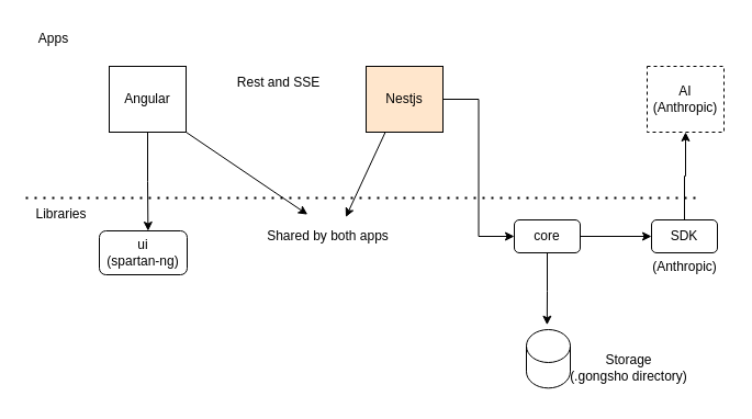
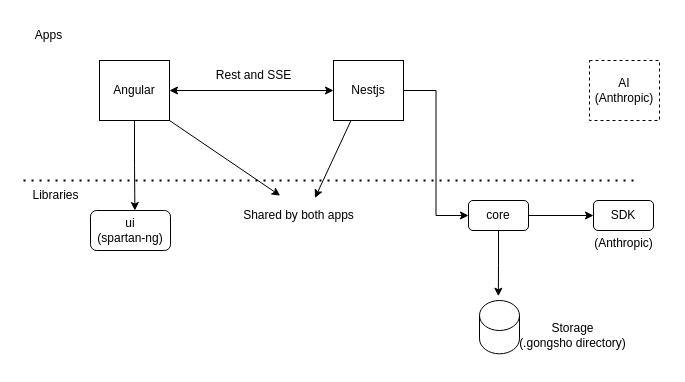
  <mxCell id="0" />
  <mxCell id="1" parent="0" />
  <mxCell id="2" style="edgeStyle=orthogonalEdgeStyle;rounded=0;orthogonalLoop=1;jettySize=auto;html=1;entryX=0;entryY=0.5;entryDx=0;entryDy=0;" edge="1" parent="1" source="3" target="12"><mxGeometry relative="1" as="geometry" /></mxCell>
- <mxCell id="3" value="Nestjs" style="rounded=0;whiteSpace=wrap;html=1;fillColor=#ffe6cc;" vertex="1" parent="1"><mxGeometry x="333" y="60" width="70" height="60" as="geometry" /></mxCell>
+ <mxCell id="3" value="Nestjs" style="rounded=0;whiteSpace=wrap;html=1;" vertex="1" parent="1"><mxGeometry x="333" y="60" width="70" height="60" as="geometry" /></mxCell>
+ <mxCell id="4" style="edgeStyle=orthogonalEdgeStyle;rounded=0;orthogonalLoop=1;jettySize=auto;html=1;entryX=0;entryY=0.5;entryDx=0;entryDy=0;startArrow=classic;startFill=1;" edge="1" parent="1" source="5" target="3"><mxGeometry relative="1" as="geometry" /></mxCell>
  <mxCell id="5" value="Angular" style="rounded=0;whiteSpace=wrap;html=1;" vertex="1" parent="1"><mxGeometry x="99" y="60" width="70" height="60" as="geometry" /></mxCell>
  <mxCell id="6" value="AI&lt;br&gt;(Anthropic)" style="rounded=0;whiteSpace=wrap;html=1;dashed=1;" vertex="1" parent="1"><mxGeometry x="589" y="60" width="70" height="60" as="geometry" /></mxCell>
  <mxCell id="7" value="Storage&lt;br&gt;(.gongsho&amp;nbsp;&lt;span style=&quot;background-color: transparent; color: light-dark(rgb(0, 0, 0), rgb(255, 255, 255));&quot;&gt;directory)&lt;/span&gt;" style="text;html=1;align=center;verticalAlign=middle;whiteSpace=wrap;rounded=0;" vertex="1" parent="1"><mxGeometry x="513" y="310" width="118.75" height="50" as="geometry" /></mxCell>
  <mxCell id="8" value="" style="endArrow=none;dashed=1;html=1;dashPattern=1 3;strokeWidth=2;rounded=0;" edge="1" parent="1"><mxGeometry width="50" height="50" relative="1" as="geometry"><mxPoint x="23" y="180" as="sourcePoint" /><mxPoint x="633" y="180" as="targetPoint" /></mxGeometry></mxCell>
  <mxCell id="9" value="Libraries" style="text;html=1;align=center;verticalAlign=middle;resizable=0;points=[];autosize=1;strokeColor=none;fillColor=none;" vertex="1" parent="1"><mxGeometry x="20" y="180" width="70" height="30" as="geometry" /></mxCell>
  <mxCell id="10" value="Shared by both apps" style="text;html=1;align=center;verticalAlign=middle;resizable=0;points=[];autosize=1;strokeColor=none;fillColor=none;" vertex="1" parent="1"><mxGeometry x="233" y="200" width="130" height="30" as="geometry" /></mxCell>
  <mxCell id="11" style="edgeStyle=orthogonalEdgeStyle;rounded=0;orthogonalLoop=1;jettySize=auto;html=1;entryX=0;entryY=0.5;entryDx=0;entryDy=0;" edge="1" parent="1" source="12" target="15"><mxGeometry relative="1" as="geometry"><mxPoint x="573" y="210" as="targetPoint" /></mxGeometry></mxCell>
  <mxCell id="12" value="core" style="rounded=1;whiteSpace=wrap;html=1;" vertex="1" parent="1"><mxGeometry x="468" y="200" width="60" height="30" as="geometry" /></mxCell>
  <mxCell id="13" style="edgeStyle=orthogonalEdgeStyle;rounded=0;orthogonalLoop=1;jettySize=auto;html=1;entryX=0.471;entryY=-0.08;entryDx=0;entryDy=0;entryPerimeter=0;" edge="1" parent="1" source="12" target="16"><mxGeometry relative="1" as="geometry"><mxPoint x="498" y="297.5" as="targetPoint" /></mxGeometry></mxCell>
- <mxCell id="14" style="edgeStyle=orthogonalEdgeStyle;rounded=0;orthogonalLoop=1;jettySize=auto;html=1;entryX=0.5;entryY=1;entryDx=0;entryDy=0;" edge="1" parent="1" source="15" target="6"><mxGeometry relative="1" as="geometry" /></mxCell>
  <mxCell id="15" value="SDK" style="rounded=1;whiteSpace=wrap;html=1;" vertex="1" parent="1"><mxGeometry x="593" y="200" width="60" height="30" as="geometry" /></mxCell>
  <mxCell id="16" value="" style="shape=cylinder3;whiteSpace=wrap;html=1;boundedLbl=1;backgroundOutline=1;size=15;" vertex="1" parent="1"><mxGeometry x="479" y="300" width="40" height="53.33" as="geometry" /></mxCell>
  <mxCell id="17" value="Apps" style="text;html=1;align=center;verticalAlign=middle;resizable=0;points=[];autosize=1;strokeColor=none;fillColor=none;" vertex="1" parent="1"><mxGeometry x="23" y="20" width="50" height="30" as="geometry" /></mxCell>
  <mxCell id="18" value="(Anthropic)" style="text;html=1;align=center;verticalAlign=middle;resizable=0;points=[];autosize=1;strokeColor=none;fillColor=none;" vertex="1" parent="1"><mxGeometry x="583" y="228" width="80" height="30" as="geometry" /></mxCell>
  <mxCell id="19" value="ui&lt;br&gt;(spartan-ng)" style="rounded=1;whiteSpace=wrap;html=1;" vertex="1" parent="1"><mxGeometry x="90" y="210" width="80" height="40" as="geometry" /></mxCell>
  <mxCell id="20" style="edgeStyle=orthogonalEdgeStyle;rounded=0;orthogonalLoop=1;jettySize=auto;html=1;entryX=0.555;entryY=0;entryDx=0;entryDy=0;entryPerimeter=0;" edge="1" parent="1" source="5" target="19"><mxGeometry relative="1" as="geometry" /></mxCell>
  <mxCell id="21" value="Rest and SSE" style="text;html=1;align=center;verticalAlign=middle;resizable=0;points=[];autosize=1;strokeColor=none;fillColor=none;" vertex="1" parent="1"><mxGeometry x="203" y="60" width="100" height="30" as="geometry" /></mxCell>
  <mxCell id="22" value="" style="endArrow=none;html=1;rounded=0;entryX=0.25;entryY=1;entryDx=0;entryDy=0;startFill=1;startArrow=classic;exitX=0.627;exitY=-0.086;exitDx=0;exitDy=0;exitPerimeter=0;" edge="1" parent="1" source="10" target="3"><mxGeometry width="50" height="50" relative="1" as="geometry"><mxPoint x="293" y="190" as="sourcePoint" /><mxPoint x="413" y="80" as="targetPoint" /></mxGeometry></mxCell>
  <mxCell id="23" value="" style="endArrow=none;html=1;rounded=0;exitX=0.359;exitY=-0.162;exitDx=0;exitDy=0;exitPerimeter=0;entryX=1;entryY=1;entryDx=0;entryDy=0;startFill=1;startArrow=classic;" edge="1" parent="1" source="10" target="5"><mxGeometry width="50" height="50" relative="1" as="geometry"><mxPoint x="363" y="130" as="sourcePoint" /><mxPoint x="413" y="80" as="targetPoint" /></mxGeometry></mxCell>
